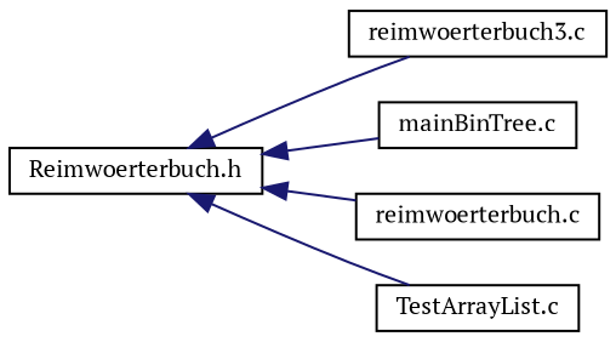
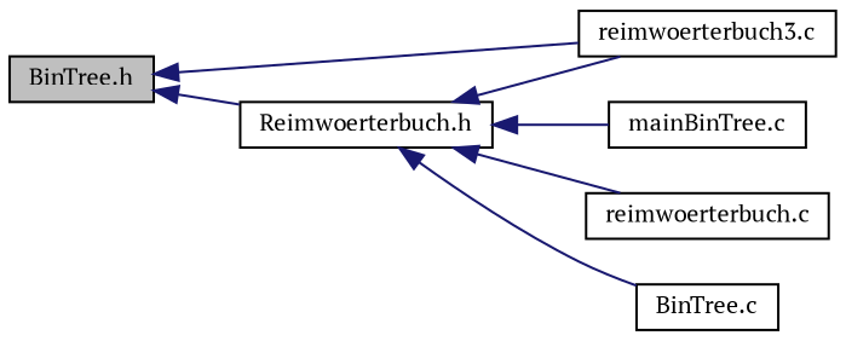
  digraph {
    fontname="PT Serif"
    rankdir=LR
    node [color=black fillcolor=white fontname="PT Serif" fontsize=10 shape=record style=filled]
    edge [color=midnightblue dir=back fontname="PT Serif" fontsize=10 labelfontname=Helvetica labelfontsize=10 style=solid]
+   n1 [fillcolor=grey75 fontcolor=black height=0.2 label="BinTree.h" width=0.4]
    n2 [height=0.2 label="Reimwoerterbuch.h" width=0.4]
    n3 [height=0.2 label="reimwoerterbuch3.c" width=0.4]
    n4 [height=0.2 label="mainBinTree.c" width=0.4]
    n5 [height=0.2 label="reimwoerterbuch.c" width=0.4]
-   n6 [height=0.2 label="TestArrayList.c" width=0.4]
+   n6 [height=0.2 label="BinTree.c" width=0.4]
+   n1 -> n2
+   n1 -> n3
    n2 -> n3
    n2 -> n4
    n2 -> n5
    n2 -> n6
  }
